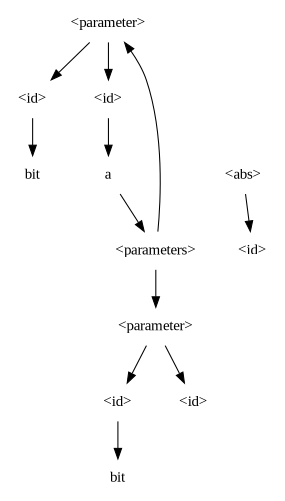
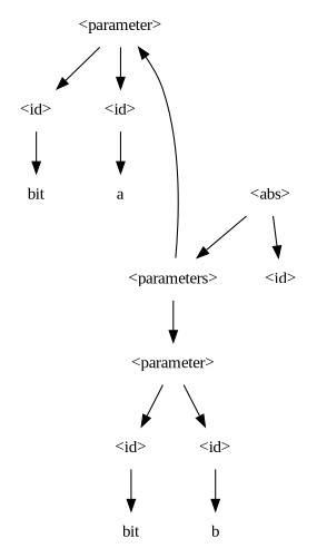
  digraph {
    fontname="Liberation Serif"
    node [fontname="Liberation Serif" shape=plaintext]
    edge [fontname="Liberation Serif"]
    n1 [label=bit]
    n2 [label="<id>"]
    n3 [label=a]
    n4 [label="<id>"]
    n5 [label="<parameter>"]
    n6 [label=bit]
    n7 [label="<id>"]
+   n8 [label=b]
    n9 [label="<id>"]
    n10 [label="<parameter>"]
    n11 [label="<parameters>"]
    n12 [label="<id>"]
    n13 [label="<abs>"]
    n2 -> n1
    n4 -> n3
    n5 -> n2
    n5 -> n4
    n7 -> n6
+   n9 -> n8
    n10 -> n7
    n10 -> n9
    n11 -> n5
    n11 -> n10
-   n3 -> n11
+   n13 -> n11
    n13 -> n12
  }
